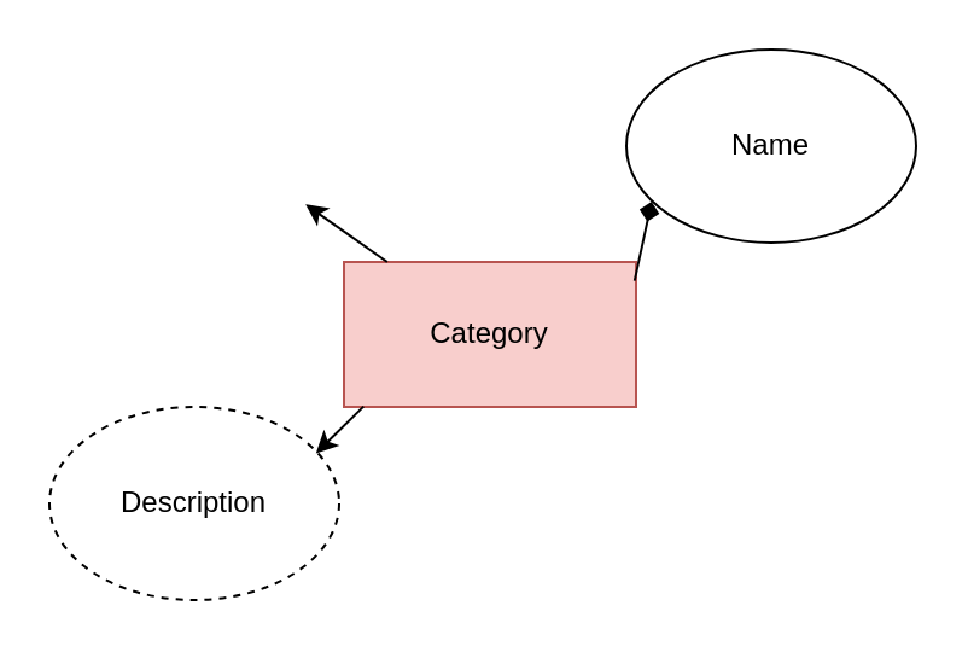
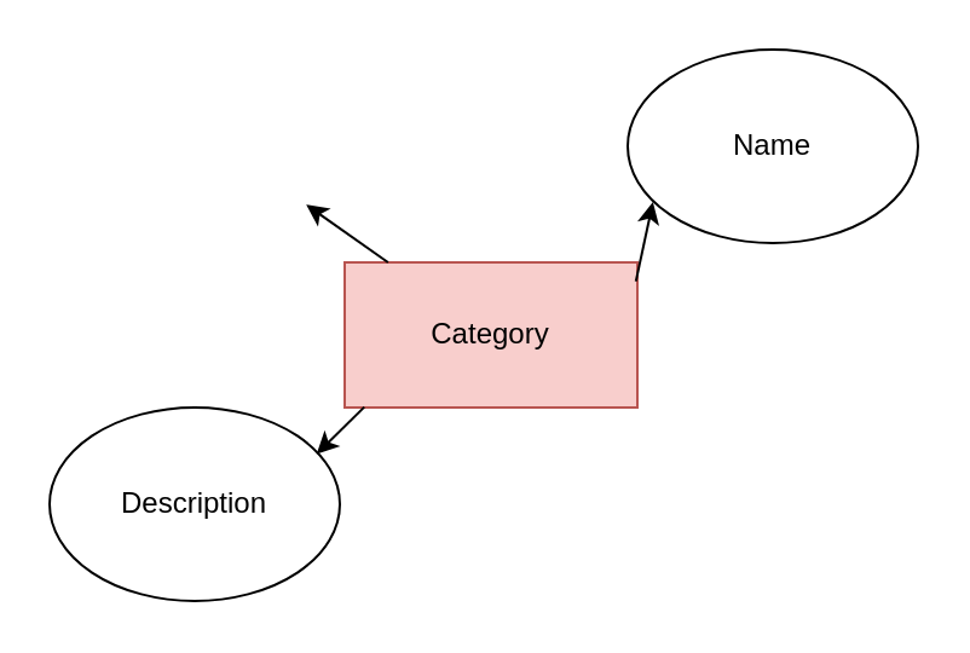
  <mxCell id="0" />
  <mxCell id="1" parent="0" />
  <mxCell id="2" value="Category" style="rounded=0;whiteSpace=wrap;html=1;fillColor=#f8cecc;strokeColor=#b85450;" vertex="1" parent="1"><mxGeometry x="142" y="108" width="121" height="60" as="geometry" /></mxCell>
  <mxCell id="3" value="Name" style="ellipse;whiteSpace=wrap;html=1;" vertex="1" parent="1"><mxGeometry x="259" y="20" width="120" height="80" as="geometry" /></mxCell>
- <mxCell id="4" value="Description" style="ellipse;whiteSpace=wrap;html=1;dashed=1;" vertex="1" parent="1"><mxGeometry x="20" y="168" width="120" height="80" as="geometry" /></mxCell>
+ <mxCell id="4" value="Description" style="ellipse;whiteSpace=wrap;html=1;" vertex="1" parent="1"><mxGeometry x="20" y="168" width="120" height="80" as="geometry" /></mxCell>
  <mxCell id="5" value="" style="endArrow=classic;html=1;rounded=0;entryX=0.92;entryY=0.24;entryDx=0;entryDy=0;entryPerimeter=0;exitX=0.067;exitY=0.997;exitDx=0;exitDy=0;exitPerimeter=0;" edge="1" parent="1" source="2" target="4"><mxGeometry width="50" height="50" relative="1" as="geometry"><mxPoint x="193" y="177" as="sourcePoint" /><mxPoint x="210" y="146" as="targetPoint" /></mxGeometry></mxCell>
  <mxCell id="6" value="" style="endArrow=classic;html=1;rounded=0;" edge="1" parent="1" source="2"><mxGeometry width="50" height="50" relative="1" as="geometry"><mxPoint x="193" y="177" as="sourcePoint" /><mxPoint x="126.089" y="84.149" as="targetPoint" /></mxGeometry></mxCell>
- <mxCell id="7" value="" style="endArrow=diamond;html=1;rounded=0;entryX=0.087;entryY=0.788;entryDx=0;entryDy=0;entryPerimeter=0;exitX=0.995;exitY=0.13;exitDx=0;exitDy=0;exitPerimeter=0;" edge="1" parent="1" source="2" target="3"><mxGeometry width="50" height="50" relative="1" as="geometry"><mxPoint x="258" y="112" as="sourcePoint" /><mxPoint x="279" y="80" as="targetPoint" /></mxGeometry></mxCell>
+ <mxCell id="7" value="" style="endArrow=classic;html=1;rounded=0;entryX=0.087;entryY=0.788;entryDx=0;entryDy=0;entryPerimeter=0;exitX=0.995;exitY=0.13;exitDx=0;exitDy=0;exitPerimeter=0;" edge="1" parent="1" source="2" target="3"><mxGeometry width="50" height="50" relative="1" as="geometry"><mxPoint x="258" y="112" as="sourcePoint" /><mxPoint x="279" y="80" as="targetPoint" /></mxGeometry></mxCell>
